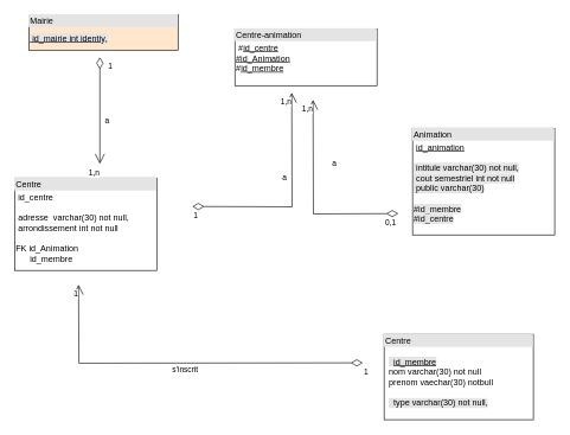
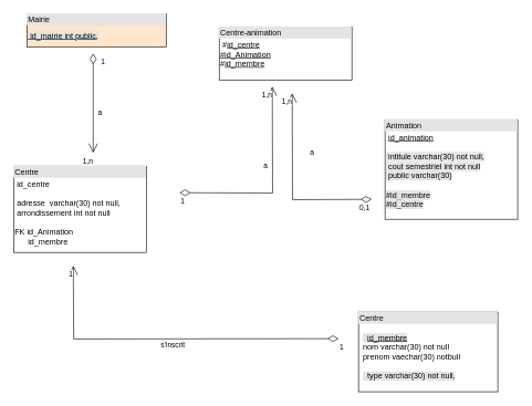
  <mxCell id="0" />
  <mxCell id="1" parent="0" />
  <mxCell id="2" value="&lt;div style=&quot;box-sizing: border-box ; width: 100% ; background: #e4e4e4 ; padding: 2px&quot;&gt;Centre&lt;/div&gt;&lt;table style=&quot;width: 100% ; font-size: 1em&quot; cellpadding=&quot;2&quot; cellspacing=&quot;0&quot;&gt;&lt;tbody&gt;&lt;tr&gt;&lt;td&gt;&amp;nbsp;id_centre&lt;br&gt;&lt;br&gt;&amp;nbsp;adresse&amp;nbsp; varchar(30) not null,&lt;br&gt;&amp;nbsp;arrondissement int not null&lt;br&gt;&lt;br&gt;FK id_Animation&lt;br&gt;&amp;nbsp; &amp;nbsp; &amp;nbsp; id_membre&lt;br&gt;&lt;br&gt;&lt;/td&gt;&lt;td&gt;&lt;/td&gt;&lt;/tr&gt;&lt;tr&gt;&lt;td&gt;&amp;nbsp; &amp;nbsp; &amp;nbsp; &amp;nbsp;&amp;nbsp;&lt;/td&gt;&lt;td&gt;&lt;/td&gt;&lt;/tr&gt;&lt;/tbody&gt;&lt;/table&gt;" style="verticalAlign=top;align=left;overflow=fill;html=1;" vertex="1" parent="1"><mxGeometry x="20" y="250" width="200" height="130" as="geometry" /></mxCell>
  <mxCell id="3" value="&lt;div style=&quot;box-sizing: border-box ; width: 100% ; background: #e4e4e4 ; padding: 2px&quot;&gt;Centre&lt;/div&gt;" style="verticalAlign=top;align=left;overflow=fill;html=1;" vertex="1" parent="1"><mxGeometry x="540" y="470" width="210" height="120" as="geometry" /></mxCell>
  <mxCell id="4" value="&lt;div style=&quot;box-sizing: border-box ; width: 100% ; background: #e4e4e4 ; padding: 2px&quot;&gt;Mairie&lt;/div&gt;" style="verticalAlign=top;align=left;overflow=fill;html=1;fillColor=#ffe6cc;" vertex="1" parent="1"><mxGeometry x="40" y="20" width="210" height="50" as="geometry" /></mxCell>
  <mxCell id="5" value="&lt;div style=&quot;box-sizing: border-box ; width: 100% ; background: #e4e4e4 ; padding: 2px&quot;&gt;Centre-animation&lt;/div&gt;&lt;table style=&quot;width: 100% ; font-size: 1em&quot; cellpadding=&quot;2&quot; cellspacing=&quot;0&quot;&gt;&lt;tbody&gt;&lt;tr&gt;&lt;td&gt;&amp;nbsp;#&lt;u&gt;id_centre&lt;/u&gt;&lt;br&gt;&lt;u&gt;#id_Animation&lt;/u&gt;&lt;br&gt;#&lt;u&gt;id_membre&lt;/u&gt;&lt;br&gt;&lt;br&gt;&lt;br&gt;&lt;/td&gt;&lt;td&gt;&lt;/td&gt;&lt;/tr&gt;&lt;tr&gt;&lt;td&gt;&amp;nbsp; &amp;nbsp; &amp;nbsp; &amp;nbsp;&amp;nbsp;&lt;/td&gt;&lt;td&gt;&lt;/td&gt;&lt;/tr&gt;&lt;/tbody&gt;&lt;/table&gt;" style="verticalAlign=top;align=left;overflow=fill;html=1;" vertex="1" parent="1"><mxGeometry x="330" y="40" width="200" height="80" as="geometry" /></mxCell>
  <mxCell id="6" value="&lt;div style=&quot;box-sizing: border-box ; width: 100% ; background: #e4e4e4 ; padding: 2px&quot;&gt;Animation&lt;br&gt;&lt;/div&gt;&lt;table style=&quot;width: 100% ; font-size: 1em&quot; cellpadding=&quot;2&quot; cellspacing=&quot;0&quot;&gt;&lt;tbody&gt;&lt;tr&gt;&lt;td&gt;&amp;nbsp;&lt;u&gt;id_animation&lt;/u&gt;&lt;br style=&quot;background-color: rgb(228 , 228 , 228)&quot;&gt;&lt;span style=&quot;background-color: rgb(228 , 228 , 228)&quot;&gt;&lt;br&gt;&amp;nbsp;intitule varchar(30) not null,&lt;/span&gt;&lt;br style=&quot;background-color: rgb(228 , 228 , 228)&quot;&gt;&lt;span style=&quot;background-color: rgb(228 , 228 , 228)&quot;&gt;&amp;nbsp;cout semestriel int not null&lt;/span&gt;&lt;br style=&quot;background-color: rgb(228 , 228 , 228)&quot;&gt;&lt;span style=&quot;background-color: rgb(228 , 228 , 228)&quot;&gt;&amp;nbsp;public varchar(30)&lt;/span&gt;&lt;br style=&quot;background-color: rgb(228 , 228 , 228)&quot;&gt;&lt;br style=&quot;background-color: rgb(228 , 228 , 228)&quot;&gt;&lt;span style=&quot;background-color: rgb(228 , 228 , 228)&quot;&gt;#id_membre&lt;/span&gt;&lt;br style=&quot;background-color: rgb(228 , 228 , 228)&quot;&gt;&lt;span style=&quot;background-color: rgb(228 , 228 , 228)&quot;&gt;#id_centre&lt;/span&gt;&lt;br&gt;&lt;br&gt;&lt;/td&gt;&lt;td&gt;&lt;/td&gt;&lt;/tr&gt;&lt;tr&gt;&lt;td&gt;&amp;nbsp; &amp;nbsp; &amp;nbsp; &amp;nbsp;&amp;nbsp;&lt;/td&gt;&lt;td&gt;&lt;/td&gt;&lt;/tr&gt;&lt;/tbody&gt;&lt;/table&gt;" style="verticalAlign=top;align=left;overflow=fill;html=1;" vertex="1" parent="1"><mxGeometry x="580" y="180" width="200" height="150" as="geometry" /></mxCell>
  <mxCell id="7" value="a" style="endArrow=open;html=1;endSize=12;startArrow=diamondThin;startSize=14;startFill=0;edgeStyle=orthogonalEdgeStyle;rounded=0;" edge="1" parent="1"><mxGeometry x="0.2" y="10" relative="1" as="geometry"><mxPoint x="270" y="290" as="sourcePoint" /><mxPoint x="410" y="130" as="targetPoint" /><mxPoint as="offset" /></mxGeometry></mxCell>
  <mxCell id="8" value="1" style="edgeLabel;resizable=0;html=1;align=left;verticalAlign=top;" connectable="0" vertex="1" parent="7"><mxGeometry x="-1" relative="1" as="geometry" /></mxCell>
  <mxCell id="9" value="1,n" style="edgeLabel;resizable=0;html=1;align=right;verticalAlign=top;" connectable="0" vertex="1" parent="7"><mxGeometry x="1" relative="1" as="geometry" /></mxCell>
  <mxCell id="10" value="a" style="endArrow=open;html=1;endSize=12;startArrow=diamondThin;startSize=14;startFill=0;edgeStyle=orthogonalEdgeStyle;rounded=0;" edge="1" parent="1"><mxGeometry x="0.357" y="-30" relative="1" as="geometry"><mxPoint x="560" y="300" as="sourcePoint" /><mxPoint x="440" y="140" as="targetPoint" /><mxPoint as="offset" /></mxGeometry></mxCell>
  <mxCell id="11" value="0,1" style="edgeLabel;resizable=0;html=1;align=left;verticalAlign=top;" connectable="0" vertex="1" parent="10"><mxGeometry x="-1" relative="1" as="geometry"><mxPoint x="-20" as="offset" /></mxGeometry></mxCell>
  <mxCell id="12" value="1,n" style="edgeLabel;resizable=0;html=1;align=right;verticalAlign=top;" connectable="0" vertex="1" parent="10"><mxGeometry x="1" relative="1" as="geometry" /></mxCell>
- <mxCell id="13" value="&lt;u style=&quot;color: rgb(0, 0, 0); font-family: helvetica; font-size: 12px; font-style: normal; font-weight: 400; letter-spacing: normal; text-align: left; text-indent: 0px; text-transform: none; word-spacing: 0px; background-color: rgb(228, 228, 228);&quot;&gt;&amp;nbsp;id_mairie int identiy,&lt;br&gt;&lt;/u&gt;" style="text;whiteSpace=wrap;html=1;" vertex="1" parent="1"><mxGeometry x="40" y="40" width="130" height="30" as="geometry" /></mxCell>
+ <mxCell id="13" value="&lt;u style=&quot;color: rgb(0, 0, 0); font-family: helvetica; font-size: 12px; font-style: normal; font-weight: 400; letter-spacing: normal; text-align: left; text-indent: 0px; text-transform: none; word-spacing: 0px; background-color: rgb(228, 228, 228);&quot;&gt;&amp;nbsp;id_mairie int public,&lt;br&gt;&lt;/u&gt;" style="text;whiteSpace=wrap;html=1;" vertex="1" parent="1"><mxGeometry x="40" y="40" width="130" height="30" as="geometry" /></mxCell>
  <mxCell id="14" value="a" style="endArrow=open;html=1;endSize=12;startArrow=diamondThin;startSize=14;startFill=0;edgeStyle=orthogonalEdgeStyle;rounded=0;" edge="1" parent="1"><mxGeometry x="0.2" y="10" relative="1" as="geometry"><mxPoint x="140" y="80" as="sourcePoint" /><mxPoint x="140" y="230" as="targetPoint" /><mxPoint as="offset" /></mxGeometry></mxCell>
  <mxCell id="15" value="1" style="edgeLabel;resizable=0;html=1;align=left;verticalAlign=top;" connectable="0" vertex="1" parent="14"><mxGeometry x="-1" relative="1" as="geometry"><mxPoint x="10" as="offset" /></mxGeometry></mxCell>
  <mxCell id="16" value="1,n" style="edgeLabel;resizable=0;html=1;align=right;verticalAlign=top;" connectable="0" vertex="1" parent="14"><mxGeometry x="1" relative="1" as="geometry" /></mxCell>
  <mxCell id="17" value="&lt;span style=&quot;color: rgb(0 , 0 , 0) ; font-family: &amp;#34;helvetica&amp;#34; ; font-size: 12px ; font-style: normal ; font-weight: 400 ; letter-spacing: normal ; text-align: left ; text-indent: 0px ; text-transform: none ; word-spacing: 0px ; background-color: rgb(228 , 228 , 228) ; display: inline ; float: none&quot;&gt;&lt;span&gt;&amp;nbsp;&lt;/span&gt;&amp;nbsp;&lt;u&gt;id_membre&lt;br&gt;&lt;/u&gt;&lt;/span&gt;nom varchar(30) not null&lt;br&gt;prenom vaechar(30) notbull&lt;br style=&quot;color: rgb(0 , 0 , 0) ; font-family: &amp;#34;helvetica&amp;#34; ; font-size: 12px ; font-style: normal ; font-weight: 400 ; letter-spacing: normal ; text-align: left ; text-indent: 0px ; text-transform: none ; word-spacing: 0px ; background-color: rgb(228 , 228 , 228)&quot;&gt;&lt;br style=&quot;color: rgb(0 , 0 , 0) ; font-family: &amp;#34;helvetica&amp;#34; ; font-size: 12px ; font-style: normal ; font-weight: 400 ; letter-spacing: normal ; text-align: left ; text-indent: 0px ; text-transform: none ; word-spacing: 0px ; background-color: rgb(228 , 228 , 228)&quot;&gt;&lt;span style=&quot;color: rgb(0 , 0 , 0) ; font-family: &amp;#34;helvetica&amp;#34; ; font-size: 12px ; font-style: normal ; font-weight: 400 ; letter-spacing: normal ; text-align: left ; text-indent: 0px ; text-transform: none ; word-spacing: 0px ; background-color: rgb(228 , 228 , 228) ; display: inline ; float: none&quot;&gt;&amp;nbsp; type varchar(30) not null,&lt;/span&gt;" style="text;whiteSpace=wrap;html=1;" vertex="1" parent="1"><mxGeometry x="545" y="495" width="200" height="60" as="geometry" /></mxCell>
  <mxCell id="18" value="s'inscrit" style="endArrow=open;html=1;endSize=12;startArrow=diamondThin;startSize=14;startFill=0;edgeStyle=orthogonalEdgeStyle;rounded=0;" edge="1" parent="1"><mxGeometry x="-0.02" y="10" relative="1" as="geometry"><mxPoint x="510" y="510" as="sourcePoint" /><mxPoint x="110" y="400" as="targetPoint" /><mxPoint as="offset" /></mxGeometry></mxCell>
  <mxCell id="19" value="1" style="edgeLabel;resizable=0;html=1;align=left;verticalAlign=top;" connectable="0" vertex="1" parent="18"><mxGeometry x="-1" relative="1" as="geometry" /></mxCell>
  <mxCell id="20" value="1" style="edgeLabel;resizable=0;html=1;align=right;verticalAlign=top;" connectable="0" vertex="1" parent="18"><mxGeometry x="1" relative="1" as="geometry" /></mxCell>
